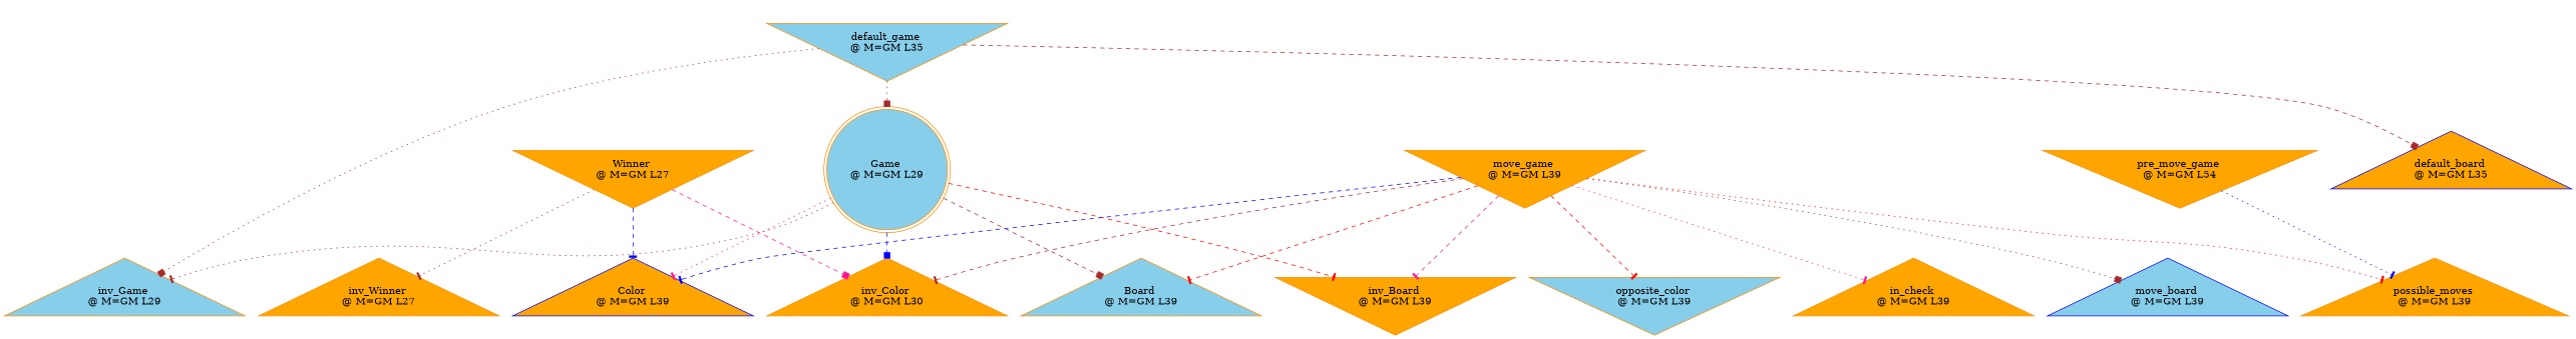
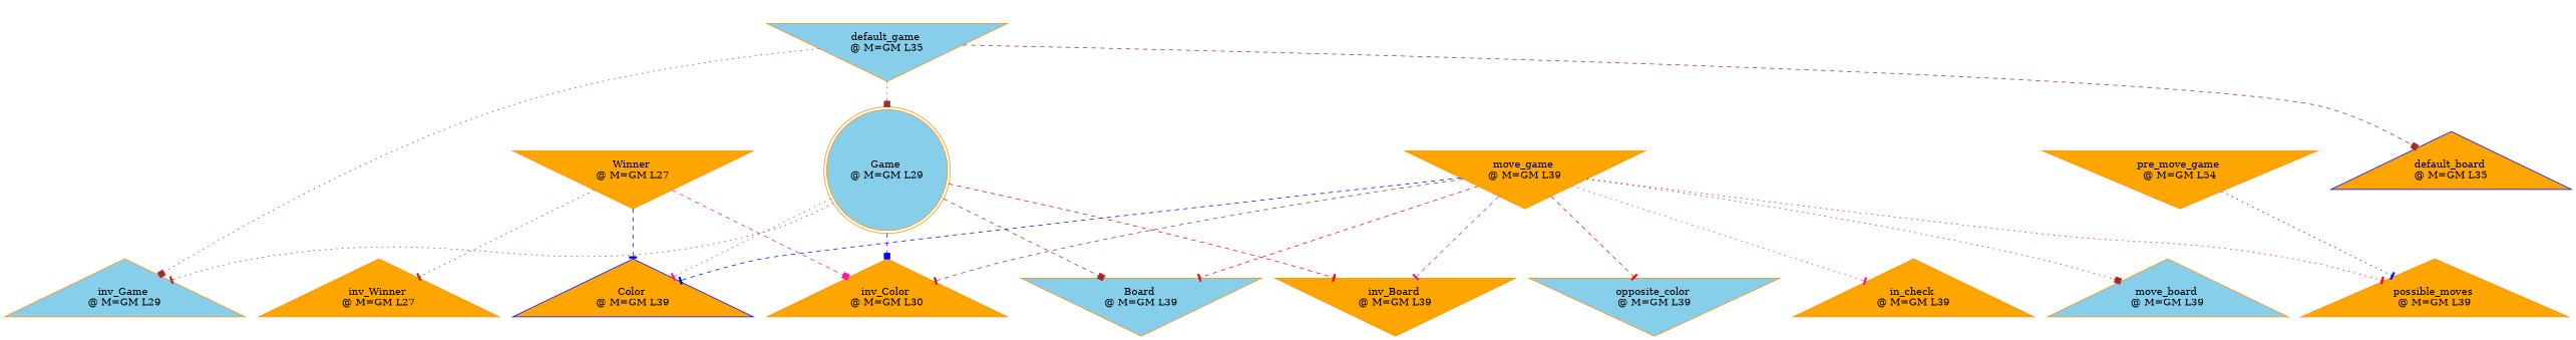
  digraph {
    node [color=darkorange fillcolor=orange shape=triangle style=filled]
    edge [arrowhead=tee color=brown style=dashed]
    n1 [fillcolor=skyblue label="default_game \n@ M=GM L35" shape=invtriangle]
    n2 [fillcolor=skyblue label="Game \n@ M=GM L29" shape=doublecircle]
    n3 [color=blue label="default_board \n@ M=GM L35"]
    n4 [fillcolor=skyblue label="inv_Game \n@ M=GM L29"]
    n5 [color=blue label="Color \n@ M=GM L39"]
    n6 [label="inv_Color \n@ M=GM L30"]
-   n7 [fillcolor=skyblue label="Board \n@ M=GM L39"]
+   n7 [fillcolor=skyblue label="Board \n@ M=GM L39" shape=invtriangle]
    n8 [label="inv_Board \n@ M=GM L39" shape=invtriangle]
    n9 [label="Winner \n@ M=GM L27" shape=invtriangle]
    n10 [label="inv_Winner \n@ M=GM L27"]
    n11 [label="pre_move_game \n@ M=GM L54" shape=invtriangle]
    n12 [label="possible_moves \n@ M=GM L39"]
    n13 [label="move_game \n@ M=GM L39" shape=invtriangle]
    n14 [label="in_check \n@ M=GM L39"]
-   n15 [color=blue fillcolor=skyblue label="move_board \n@ M=GM L39"]
+   n15 [fillcolor=skyblue label="move_board \n@ M=GM L39"]
    n16 [fillcolor=skyblue label="opposite_color \n@ M=GM L39" shape=invtriangle]
    n1 -> n2 [arrowhead=box style=dotted]
    n1 -> n3 [arrowhead=box]
    n1 -> n4 [arrowhead=box style=dotted]
    n2 -> n4 [style=dotted]
    n2 -> n5 [color=deeppink style=dotted]
    n2 -> n6 [arrowhead=box color=blue]
    n2 -> n7 [arrowhead=box]
    n2 -> n8 [color=red]
    n9 -> n5 [color=blue]
    n9 -> n6 [arrowhead=box color=deeppink]
    n9 -> n10 [style=dotted]
    n11 -> n12 [color=blue style=dotted]
    n13 -> n5 [color=blue]
    n13 -> n6
    n13 -> n7 [color=red]
    n13 -> n8 [color=deeppink]
    n13 -> n12 [color=red style=dotted]
    n13 -> n14 [color=deeppink style=dotted]
    n13 -> n15 [arrowhead=box style=dotted]
    n13 -> n16 [color=red]
  }
